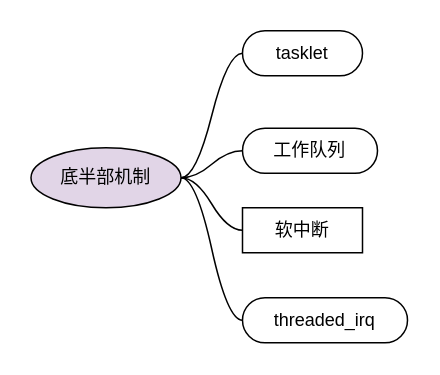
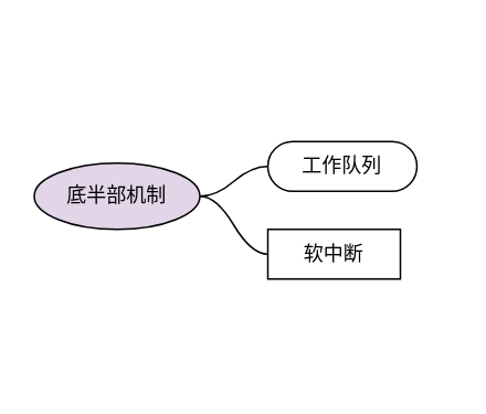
  <mxCell id="0" />
  <mxCell id="1" parent="0" />
  <mxCell id="2" value="&lt;span style=&quot;&quot;&gt;底半部机制&lt;/span&gt;" style="ellipse;whiteSpace=wrap;html=1;align=center;newEdgeStyle={&quot;edgeStyle&quot;:&quot;entityRelationEdgeStyle&quot;,&quot;startArrow&quot;:&quot;none&quot;,&quot;endArrow&quot;:&quot;none&quot;,&quot;segment&quot;:10,&quot;curved&quot;:1};treeFolding=1;treeMoving=1;fillColor=#e1d5e7;" vertex="1" parent="1"><mxGeometry x="20" y="98" width="100" height="40" as="geometry" /></mxCell>
- <mxCell id="3" value="tasklet" style="whiteSpace=wrap;html=1;rounded=1;arcSize=50;align=center;verticalAlign=middle;strokeWidth=1;autosize=1;spacing=4;treeFolding=1;treeMoving=1;newEdgeStyle={&quot;edgeStyle&quot;:&quot;entityRelationEdgeStyle&quot;,&quot;startArrow&quot;:&quot;none&quot;,&quot;endArrow&quot;:&quot;none&quot;,&quot;segment&quot;:10,&quot;curved&quot;:1};" vertex="1" parent="1"><mxGeometry x="161" y="20" width="80" height="30" as="geometry" /></mxCell>
- <mxCell id="4" value="" style="edgeStyle=entityRelationEdgeStyle;startArrow=none;endArrow=none;segment=10;curved=1;rounded=0;exitX=1;exitY=0.5;exitDx=0;exitDy=0;" edge="1" target="3" parent="1" source="2"><mxGeometry relative="1" as="geometry"><mxPoint x="70" y="94" as="sourcePoint" /></mxGeometry></mxCell>
  <mxCell id="5" value="工作队列" style="whiteSpace=wrap;html=1;rounded=1;arcSize=50;align=center;verticalAlign=middle;strokeWidth=1;autosize=1;spacing=4;treeFolding=1;treeMoving=1;newEdgeStyle={&quot;edgeStyle&quot;:&quot;entityRelationEdgeStyle&quot;,&quot;startArrow&quot;:&quot;none&quot;,&quot;endArrow&quot;:&quot;none&quot;,&quot;segment&quot;:10,&quot;curved&quot;:1};" vertex="1" parent="1"><mxGeometry x="161" y="85" width="90" height="30" as="geometry" /></mxCell>
  <mxCell id="6" value="" style="edgeStyle=entityRelationEdgeStyle;startArrow=none;endArrow=none;segment=10;curved=1;rounded=0;exitX=1;exitY=0.5;exitDx=0;exitDy=0;" edge="1" target="5" parent="1" source="2"><mxGeometry relative="1" as="geometry"><mxPoint x="140" y="127" as="sourcePoint" /></mxGeometry></mxCell>
  <mxCell id="7" value="软中断" style="whiteSpace=wrap;html=1;arcSize=50;align=center;verticalAlign=middle;strokeWidth=1;autosize=1;spacing=4;treeFolding=1;treeMoving=1;newEdgeStyle={&quot;edgeStyle&quot;:&quot;entityRelationEdgeStyle&quot;,&quot;startArrow&quot;:&quot;none&quot;,&quot;endArrow&quot;:&quot;none&quot;,&quot;segment&quot;:10,&quot;curved&quot;:1};rounded=0;" vertex="1" parent="1"><mxGeometry x="161" y="138" width="80" height="30" as="geometry" /></mxCell>
  <mxCell id="8" value="" style="edgeStyle=entityRelationEdgeStyle;startArrow=none;endArrow=none;segment=10;curved=1;rounded=0;exitX=1;exitY=0.5;exitDx=0;exitDy=0;" edge="1" target="7" parent="1" source="2"><mxGeometry relative="1" as="geometry"><mxPoint x="144" y="190" as="sourcePoint" /></mxGeometry></mxCell>
- <mxCell id="9" value="threaded_irq" style="whiteSpace=wrap;html=1;rounded=1;arcSize=50;align=center;verticalAlign=middle;strokeWidth=1;autosize=1;spacing=4;treeFolding=1;treeMoving=1;newEdgeStyle={&quot;edgeStyle&quot;:&quot;entityRelationEdgeStyle&quot;,&quot;startArrow&quot;:&quot;none&quot;,&quot;endArrow&quot;:&quot;none&quot;,&quot;segment&quot;:10,&quot;curved&quot;:1};" vertex="1" parent="1"><mxGeometry x="161" y="198" width="110" height="30" as="geometry" /></mxCell>
- <mxCell id="10" value="" style="edgeStyle=entityRelationEdgeStyle;startArrow=none;endArrow=none;segment=10;curved=1;rounded=0;exitX=1;exitY=0.5;exitDx=0;exitDy=0;" edge="1" target="9" parent="1" source="2"><mxGeometry relative="1" as="geometry"><mxPoint x="131" y="240" as="sourcePoint" /></mxGeometry></mxCell>
